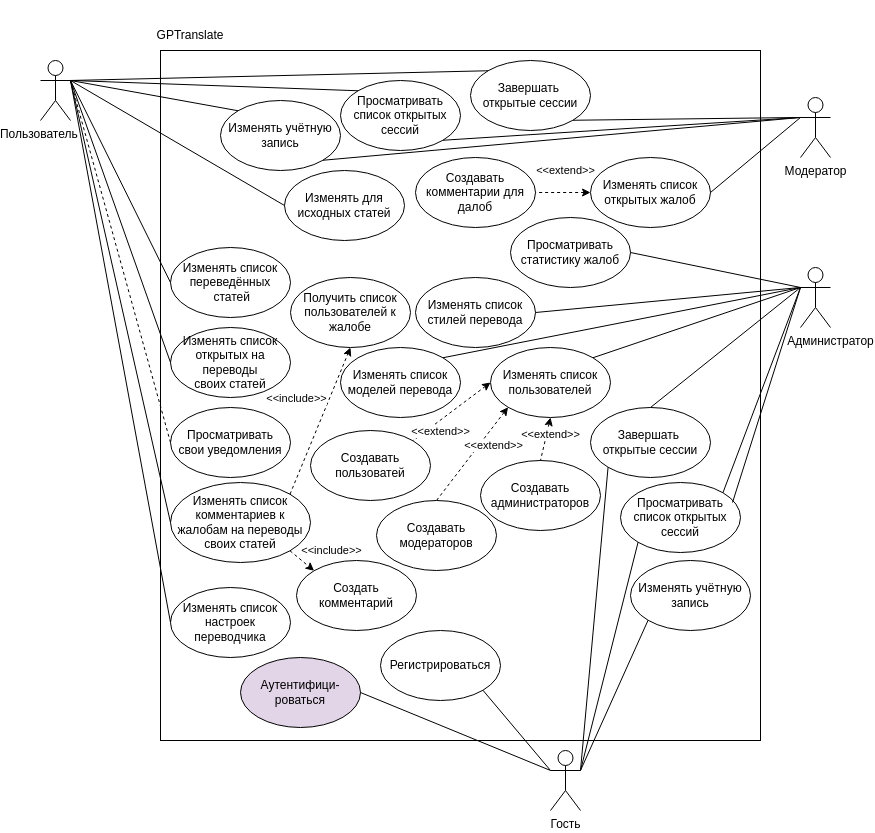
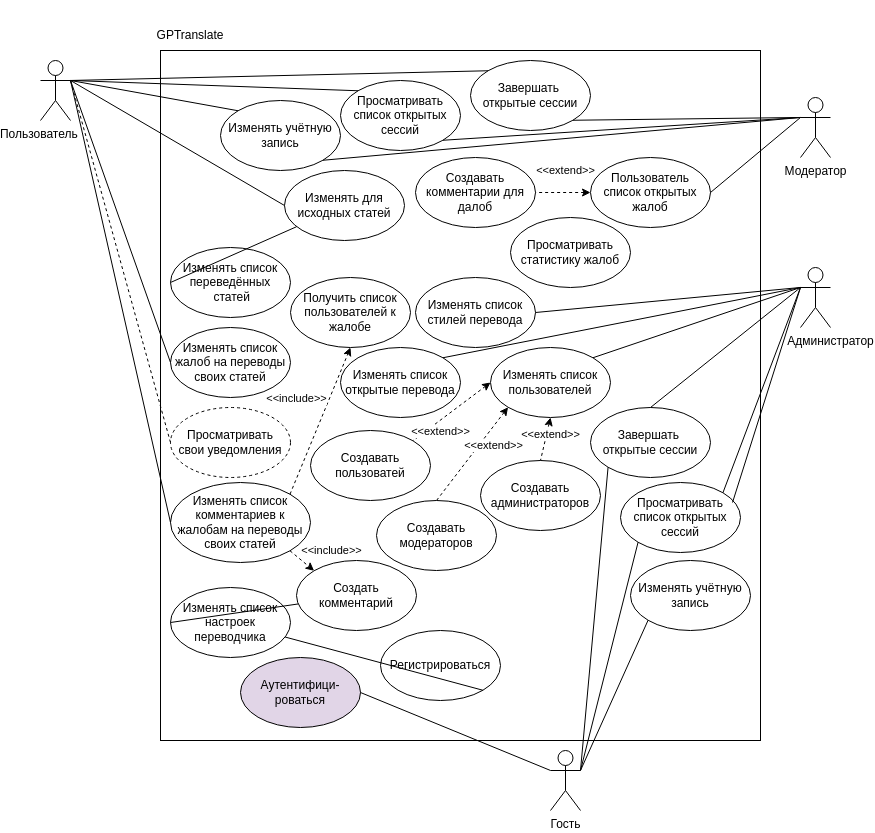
  <mxCell id="0" />
  <mxCell id="1" parent="0" />
  <mxCell id="2" value="" style="rounded=0;whiteSpace=wrap;html=1;" parent="1" vertex="1"><mxGeometry x="140" y="50" width="600" height="690" as="geometry" /></mxCell>
  <mxCell id="3" value="&lt;div&gt;П&lt;span style=&quot;background-color: initial;&quot;&gt;ользователь&amp;nbsp; &amp;nbsp; &amp;nbsp; &amp;nbsp; &amp;nbsp;&amp;nbsp;&lt;/span&gt;&lt;/div&gt;" style="shape=umlActor;verticalLabelPosition=bottom;verticalAlign=top;html=1;outlineConnect=0;" parent="1" vertex="1"><mxGeometry x="20" y="60" width="30" height="60" as="geometry" /></mxCell>
  <mxCell id="4" value="Изменять для исходных статей" style="ellipse;whiteSpace=wrap;html=1;" parent="1" vertex="1"><mxGeometry x="264" y="170" width="120" height="70" as="geometry" /></mxCell>
  <mxCell id="5" value="Изменять список переведённых&lt;div&gt;&amp;nbsp;статей&lt;/div&gt;" style="ellipse;whiteSpace=wrap;html=1;" parent="1" vertex="1"><mxGeometry x="150" y="247" width="120" height="70" as="geometry" /></mxCell>
- <mxCell id="6" value="Изменять список открытых на переводы&lt;div&gt;своих статей&lt;/div&gt;" style="ellipse;whiteSpace=wrap;html=1;" parent="1" vertex="1"><mxGeometry x="150" y="327" width="120" height="70" as="geometry" /></mxCell>
- <mxCell id="7" value="Просматривать&lt;div&gt;свои уведомления&lt;/div&gt;" style="ellipse;whiteSpace=wrap;html=1;" parent="1" vertex="1"><mxGeometry x="150" y="407" width="120" height="70" as="geometry" /></mxCell>
+ <mxCell id="6" value="Изменять список жалоб на переводы&lt;div&gt;своих статей&lt;/div&gt;" style="ellipse;whiteSpace=wrap;html=1;" parent="1" vertex="1"><mxGeometry x="150" y="327" width="120" height="70" as="geometry" /></mxCell>
+ <mxCell id="7" value="Просматривать&lt;div&gt;свои уведомления&lt;/div&gt;" style="ellipse;whiteSpace=wrap;html=1;dashed=1;" parent="1" vertex="1"><mxGeometry x="150" y="407" width="120" height="70" as="geometry" /></mxCell>
  <mxCell id="8" value="Изменять список комментариев к жалобам на переводы своих статей" style="ellipse;whiteSpace=wrap;html=1;" parent="1" vertex="1"><mxGeometry x="150" y="482" width="140" height="80" as="geometry" /></mxCell>
  <mxCell id="9" value="Получить список пользователей к жалобе" style="ellipse;whiteSpace=wrap;html=1;" parent="1" vertex="1"><mxGeometry x="270" y="277" width="120" height="70" as="geometry" /></mxCell>
  <mxCell id="10" value="Создать комментарий" style="ellipse;whiteSpace=wrap;html=1;" parent="1" vertex="1"><mxGeometry x="276" y="560" width="120" height="70" as="geometry" /></mxCell>
  <mxCell id="11" value="Изменять список настроек переводчика" style="ellipse;whiteSpace=wrap;html=1;" parent="1" vertex="1"><mxGeometry x="150" y="587" width="120" height="70" as="geometry" /></mxCell>
  <mxCell id="12" value="&amp;nbsp; &amp;nbsp; &amp;nbsp; &amp;nbsp; &amp;nbsp;Администратор" style="shape=umlActor;verticalLabelPosition=bottom;verticalAlign=top;html=1;outlineConnect=0;" parent="1" vertex="1"><mxGeometry x="780" y="267" width="30" height="60" as="geometry" /></mxCell>
  <mxCell id="13" value="Изменять список стилей перевода" style="ellipse;whiteSpace=wrap;html=1;" parent="1" vertex="1"><mxGeometry x="395" y="277" width="120" height="70" as="geometry" /></mxCell>
- <mxCell id="14" value="Изменять список моделей перевода" style="ellipse;whiteSpace=wrap;html=1;" parent="1" vertex="1"><mxGeometry x="320" y="347" width="120" height="70" as="geometry" /></mxCell>
+ <mxCell id="14" value="Изменять список открытые перевода" style="ellipse;whiteSpace=wrap;html=1;" parent="1" vertex="1"><mxGeometry x="320" y="347" width="120" height="70" as="geometry" /></mxCell>
  <mxCell id="15" value="Изменять список пользователей" style="ellipse;whiteSpace=wrap;html=1;" parent="1" vertex="1"><mxGeometry x="470" y="347" width="120" height="70" as="geometry" /></mxCell>
  <mxCell id="16" value="Просматривать статистику жалоб" style="ellipse;whiteSpace=wrap;html=1;" parent="1" vertex="1"><mxGeometry x="490" y="217" width="120" height="70" as="geometry" /></mxCell>
  <mxCell id="17" value="Создавать пользоватей" style="ellipse;whiteSpace=wrap;html=1;" parent="1" vertex="1"><mxGeometry x="290" y="430" width="120" height="70" as="geometry" /></mxCell>
  <mxCell id="18" value="Создавать модераторов" style="ellipse;whiteSpace=wrap;html=1;" parent="1" vertex="1"><mxGeometry x="356" y="500" width="120" height="70" as="geometry" /></mxCell>
  <mxCell id="19" value="Создавать администраторов" style="ellipse;whiteSpace=wrap;html=1;" parent="1" vertex="1"><mxGeometry x="460" y="460" width="120" height="70" as="geometry" /></mxCell>
  <mxCell id="20" value="Модератор" style="shape=umlActor;verticalLabelPosition=bottom;verticalAlign=top;html=1;outlineConnect=0;" parent="1" vertex="1"><mxGeometry x="780" y="97" width="30" height="60" as="geometry" /></mxCell>
- <mxCell id="21" value="Изменять список открытых жалоб" style="ellipse;whiteSpace=wrap;html=1;" parent="1" vertex="1"><mxGeometry x="570" y="157" width="120" height="70" as="geometry" /></mxCell>
+ <mxCell id="21" value="Пользователь список открытых жалоб" style="ellipse;whiteSpace=wrap;html=1;" parent="1" vertex="1"><mxGeometry x="570" y="157" width="120" height="70" as="geometry" /></mxCell>
  <mxCell id="22" value="Создавать комментарии для далоб" style="ellipse;whiteSpace=wrap;html=1;" parent="1" vertex="1"><mxGeometry x="395" y="157" width="120" height="70" as="geometry" /></mxCell>
  <mxCell id="23" value="Изменять учётную запись" style="ellipse;whiteSpace=wrap;html=1;" parent="1" vertex="1"><mxGeometry x="200" y="100" width="120" height="70" as="geometry" /></mxCell>
  <mxCell id="24" value="Завершать&amp;nbsp;&lt;div&gt;открытые сессии&lt;/div&gt;" style="ellipse;whiteSpace=wrap;html=1;" parent="1" vertex="1"><mxGeometry x="450" y="60" width="120" height="70" as="geometry" /></mxCell>
  <mxCell id="25" value="Просматривать&lt;div&gt;список открытых&lt;/div&gt;&lt;div&gt;сессий&lt;/div&gt;" style="ellipse;whiteSpace=wrap;html=1;" parent="1" vertex="1"><mxGeometry x="320" y="80" width="120" height="70" as="geometry" /></mxCell>
  <mxCell id="26" value="Гость" style="shape=umlActor;verticalLabelPosition=bottom;verticalAlign=top;html=1;outlineConnect=0;" parent="1" vertex="1"><mxGeometry x="530" y="750" width="30" height="60" as="geometry" /></mxCell>
  <mxCell id="27" value="Регистрироваться" style="ellipse;whiteSpace=wrap;html=1;" parent="1" vertex="1"><mxGeometry x="360" y="630" width="120" height="70" as="geometry" /></mxCell>
  <mxCell id="28" style="rounded=0;orthogonalLoop=1;jettySize=auto;html=1;exitX=0;exitY=0.5;exitDx=0;exitDy=0;entryX=1;entryY=0.5;entryDx=0;entryDy=0;dashed=1;startArrow=classic;startFill=1;endArrow=none;endFill=0;" parent="1" source="21" target="22" edge="1"><mxGeometry relative="1" as="geometry"><mxPoint x="520" y="-83" as="sourcePoint" /><mxPoint x="400" y="-123" as="targetPoint" /></mxGeometry></mxCell>
  <mxCell id="29" value="&amp;lt;&amp;lt;extend&amp;gt;&amp;gt;" style="edgeLabel;html=1;align=center;verticalAlign=middle;resizable=0;points=[];" parent="28" vertex="1" connectable="0"><mxGeometry x="-0.162" y="1" relative="1" as="geometry"><mxPoint x="-3" y="-24" as="offset" /></mxGeometry></mxCell>
  <mxCell id="30" style="rounded=0;orthogonalLoop=1;jettySize=auto;html=1;exitX=0;exitY=0.5;exitDx=0;exitDy=0;entryX=1;entryY=0;entryDx=0;entryDy=0;dashed=1;startArrow=classic;startFill=1;endArrow=none;endFill=0;" parent="1" source="15" target="17" edge="1"><mxGeometry relative="1" as="geometry"><mxPoint x="580" y="202" as="sourcePoint" /><mxPoint x="525" y="202" as="targetPoint" /></mxGeometry></mxCell>
  <mxCell id="31" value="&amp;lt;&amp;lt;extend&amp;gt;&amp;gt;" style="edgeLabel;html=1;align=center;verticalAlign=middle;resizable=0;points=[];" parent="30" vertex="1" connectable="0"><mxGeometry x="-0.162" y="1" relative="1" as="geometry"><mxPoint x="-18" y="23" as="offset" /></mxGeometry></mxCell>
  <mxCell id="32" style="rounded=0;orthogonalLoop=1;jettySize=auto;html=1;exitX=0;exitY=1;exitDx=0;exitDy=0;entryX=0.5;entryY=0;entryDx=0;entryDy=0;dashed=1;startArrow=classic;startFill=1;endArrow=none;endFill=0;" parent="1" source="15" target="18" edge="1"><mxGeometry relative="1" as="geometry"><mxPoint x="580" y="492" as="sourcePoint" /><mxPoint x="530" y="492" as="targetPoint" /></mxGeometry></mxCell>
  <mxCell id="33" value="&amp;lt;&amp;lt;extend&amp;gt;&amp;gt;" style="edgeLabel;html=1;align=center;verticalAlign=middle;resizable=0;points=[];" parent="32" vertex="1" connectable="0"><mxGeometry x="-0.162" y="1" relative="1" as="geometry"><mxPoint x="14" y="-2" as="offset" /></mxGeometry></mxCell>
  <mxCell id="34" style="rounded=0;orthogonalLoop=1;jettySize=auto;html=1;exitX=0.5;exitY=1;exitDx=0;exitDy=0;entryX=0.5;entryY=0;entryDx=0;entryDy=0;dashed=1;startArrow=classic;startFill=1;endArrow=none;endFill=0;" parent="1" source="15" target="19" edge="1"><mxGeometry relative="1" as="geometry"><mxPoint x="598" y="517" as="sourcePoint" /><mxPoint x="532" y="557" as="targetPoint" /></mxGeometry></mxCell>
  <mxCell id="35" value="&amp;lt;&amp;lt;extend&amp;gt;&amp;gt;" style="edgeLabel;html=1;align=center;verticalAlign=middle;resizable=0;points=[];" parent="34" vertex="1" connectable="0"><mxGeometry x="-0.162" y="1" relative="1" as="geometry"><mxPoint x="3" y="-1" as="offset" /></mxGeometry></mxCell>
- <mxCell id="36" style="rounded=0;orthogonalLoop=1;jettySize=auto;html=1;exitX=0;exitY=0.333;exitDx=0;exitDy=0;exitPerimeter=0;entryX=1;entryY=0.5;entryDx=0;entryDy=0;startArrow=none;startFill=0;endArrow=none;endFill=0;" parent="1" source="12" target="16" edge="1"><mxGeometry relative="1" as="geometry"><mxPoint x="160" y="17" as="sourcePoint" /><mxPoint x="170" y="-83" as="targetPoint" /></mxGeometry></mxCell>
  <mxCell id="37" style="rounded=0;orthogonalLoop=1;jettySize=auto;html=1;exitX=0;exitY=0.333;exitDx=0;exitDy=0;exitPerimeter=0;entryX=1;entryY=0.5;entryDx=0;entryDy=0;startArrow=none;startFill=0;endArrow=none;endFill=0;" parent="1" source="12" target="13" edge="1"><mxGeometry relative="1" as="geometry"><mxPoint x="790" y="297" as="sourcePoint" /><mxPoint x="620" y="262" as="targetPoint" /></mxGeometry></mxCell>
  <mxCell id="38" style="rounded=0;orthogonalLoop=1;jettySize=auto;html=1;exitX=0;exitY=0.333;exitDx=0;exitDy=0;exitPerimeter=0;entryX=1;entryY=0;entryDx=0;entryDy=0;startArrow=none;startFill=0;endArrow=none;endFill=0;" parent="1" source="12" target="14" edge="1"><mxGeometry relative="1" as="geometry"><mxPoint x="790" y="297" as="sourcePoint" /><mxPoint x="525" y="322" as="targetPoint" /></mxGeometry></mxCell>
  <mxCell id="39" style="rounded=0;orthogonalLoop=1;jettySize=auto;html=1;exitX=0;exitY=0.5;exitDx=0;exitDy=0;entryX=1;entryY=0.333;entryDx=0;entryDy=0;startArrow=none;startFill=0;endArrow=none;endFill=0;entryPerimeter=0;" parent="1" source="4" target="3" edge="1"><mxGeometry relative="1" as="geometry"><mxPoint x="790" y="297" as="sourcePoint" /><mxPoint x="620" y="262" as="targetPoint" /></mxGeometry></mxCell>
- <mxCell id="40" style="rounded=0;orthogonalLoop=1;jettySize=auto;html=1;exitX=0;exitY=0.5;exitDx=0;exitDy=0;entryX=1;entryY=0.333;entryDx=0;entryDy=0;startArrow=none;startFill=0;endArrow=none;endFill=0;entryPerimeter=0;" parent="1" source="5" target="3" edge="1"><mxGeometry relative="1" as="geometry"><mxPoint x="160" y="202" as="sourcePoint" /><mxPoint x="40" y="337" as="targetPoint" /></mxGeometry></mxCell>
+ <mxCell id="40" style="rounded=0;orthogonalLoop=1;jettySize=auto;html=1;exitX=0;exitY=0.5;exitDx=0;exitDy=0;startArrow=none;startFill=0;endArrow=none;endFill=0;" parent="1" source="5" target="4" edge="1"><mxGeometry relative="1" as="geometry"><mxPoint x="160" y="202" as="sourcePoint" /><mxPoint x="40" y="337" as="targetPoint" /></mxGeometry></mxCell>
  <mxCell id="41" style="rounded=0;orthogonalLoop=1;jettySize=auto;html=1;exitX=0;exitY=0.5;exitDx=0;exitDy=0;entryX=1;entryY=0.333;entryDx=0;entryDy=0;startArrow=none;startFill=0;endArrow=none;endFill=0;entryPerimeter=0;" parent="1" source="6" target="3" edge="1"><mxGeometry relative="1" as="geometry"><mxPoint x="160" y="292" as="sourcePoint" /><mxPoint x="40" y="337" as="targetPoint" /></mxGeometry></mxCell>
  <mxCell id="42" style="rounded=0;orthogonalLoop=1;jettySize=auto;html=1;exitX=0;exitY=0.5;exitDx=0;exitDy=0;entryX=1;entryY=0.333;entryDx=0;entryDy=0;startArrow=none;startFill=0;endArrow=none;endFill=0;entryPerimeter=0;dashed=1;" parent="1" source="7" target="3" edge="1"><mxGeometry relative="1" as="geometry"><mxPoint x="160" y="372" as="sourcePoint" /><mxPoint x="40" y="337" as="targetPoint" /></mxGeometry></mxCell>
  <mxCell id="43" style="rounded=0;orthogonalLoop=1;jettySize=auto;html=1;exitX=0;exitY=0.5;exitDx=0;exitDy=0;entryX=1;entryY=0.333;entryDx=0;entryDy=0;startArrow=none;startFill=0;endArrow=none;endFill=0;entryPerimeter=0;" parent="1" source="8" target="3" edge="1"><mxGeometry relative="1" as="geometry"><mxPoint x="160" y="452" as="sourcePoint" /><mxPoint x="40" y="337" as="targetPoint" /></mxGeometry></mxCell>
- <mxCell id="44" style="rounded=0;orthogonalLoop=1;jettySize=auto;html=1;exitX=0;exitY=0.5;exitDx=0;exitDy=0;entryX=1;entryY=0.333;entryDx=0;entryDy=0;startArrow=none;startFill=0;endArrow=none;endFill=0;entryPerimeter=0;" parent="1" source="11" target="3" edge="1"><mxGeometry relative="1" as="geometry"><mxPoint x="160" y="532" as="sourcePoint" /><mxPoint x="40" y="337" as="targetPoint" /></mxGeometry></mxCell>
+ <mxCell id="44" style="rounded=0;orthogonalLoop=1;jettySize=auto;html=1;exitX=0;exitY=0.5;exitDx=0;exitDy=0;startArrow=none;startFill=0;endArrow=none;endFill=0;" parent="1" source="11" target="10" edge="1"><mxGeometry relative="1" as="geometry"><mxPoint x="160" y="532" as="sourcePoint" /><mxPoint x="40" y="337" as="targetPoint" /></mxGeometry></mxCell>
  <mxCell id="45" style="rounded=0;orthogonalLoop=1;jettySize=auto;html=1;exitX=1;exitY=1;exitDx=0;exitDy=0;entryX=0;entryY=0;entryDx=0;entryDy=0;dashed=1;" parent="1" source="8" target="10" edge="1"><mxGeometry relative="1" as="geometry"><mxPoint x="598" y="397" as="sourcePoint" /><mxPoint x="530" y="497" as="targetPoint" /></mxGeometry></mxCell>
  <mxCell id="46" value="&amp;lt;&amp;lt;include&amp;gt;&amp;gt;" style="edgeLabel;html=1;align=center;verticalAlign=middle;resizable=0;points=[];" parent="45" vertex="1" connectable="0"><mxGeometry x="-0.162" y="1" relative="1" as="geometry"><mxPoint x="30" y="-8" as="offset" /></mxGeometry></mxCell>
  <mxCell id="47" style="rounded=0;orthogonalLoop=1;jettySize=auto;html=1;exitX=1;exitY=0;exitDx=0;exitDy=0;entryX=0.5;entryY=1;entryDx=0;entryDy=0;dashed=1;" parent="1" source="8" target="9" edge="1"><mxGeometry relative="1" as="geometry"><mxPoint x="279" y="560" as="sourcePoint" /><mxPoint x="334" y="542" as="targetPoint" /></mxGeometry></mxCell>
  <mxCell id="48" value="&amp;lt;&amp;lt;include&amp;gt;&amp;gt;" style="edgeLabel;html=1;align=center;verticalAlign=middle;resizable=0;points=[];" parent="47" vertex="1" connectable="0"><mxGeometry x="-0.162" y="1" relative="1" as="geometry"><mxPoint x="-18" y="-35" as="offset" /></mxGeometry></mxCell>
- <mxCell id="49" style="rounded=0;orthogonalLoop=1;jettySize=auto;html=1;exitX=1;exitY=1;exitDx=0;exitDy=0;entryX=0;entryY=0.333;entryDx=0;entryDy=0;startArrow=none;startFill=0;endArrow=none;endFill=0;entryPerimeter=0;" parent="1" source="27" target="26" edge="1"><mxGeometry relative="1" as="geometry"><mxPoint x="598" y="697" as="sourcePoint" /><mxPoint x="525" y="767" as="targetPoint" /></mxGeometry></mxCell>
+ <mxCell id="49" style="rounded=0;orthogonalLoop=1;jettySize=auto;html=1;exitX=1;exitY=1;exitDx=0;exitDy=0;startArrow=none;startFill=0;endArrow=none;endFill=0;" parent="1" source="27" target="11" edge="1"><mxGeometry relative="1" as="geometry"><mxPoint x="598" y="697" as="sourcePoint" /><mxPoint x="525" y="767" as="targetPoint" /></mxGeometry></mxCell>
  <mxCell id="50" value="GPTranslate" style="text;html=1;align=center;verticalAlign=middle;whiteSpace=wrap;rounded=0;" parent="1" vertex="1"><mxGeometry x="140" y="20" width="60" height="30" as="geometry" /></mxCell>
  <mxCell id="51" style="rounded=0;orthogonalLoop=1;jettySize=auto;html=1;exitX=0;exitY=0.333;exitDx=0;exitDy=0;exitPerimeter=0;entryX=1;entryY=0.5;entryDx=0;entryDy=0;startArrow=none;startFill=0;endArrow=none;endFill=0;" parent="1" source="20" target="21" edge="1"><mxGeometry relative="1" as="geometry"><mxPoint x="790" y="297" as="sourcePoint" /><mxPoint x="620" y="262" as="targetPoint" /></mxGeometry></mxCell>
  <mxCell id="52" style="rounded=0;orthogonalLoop=1;jettySize=auto;html=1;exitX=0;exitY=0.333;exitDx=0;exitDy=0;exitPerimeter=0;entryX=1;entryY=0;entryDx=0;entryDy=0;startArrow=none;startFill=0;endArrow=none;endFill=0;" parent="1" source="12" target="15" edge="1"><mxGeometry relative="1" as="geometry"><mxPoint x="790" y="297" as="sourcePoint" /><mxPoint x="453" y="367" as="targetPoint" /></mxGeometry></mxCell>
  <mxCell id="53" value="Аутентифици-&lt;div&gt;роваться&lt;/div&gt;" style="ellipse;whiteSpace=wrap;html=1;fillColor=#e1d5e7;" parent="1" vertex="1"><mxGeometry x="220" y="657" width="120" height="70" as="geometry" /></mxCell>
  <mxCell id="54" style="rounded=0;orthogonalLoop=1;jettySize=auto;html=1;exitX=1;exitY=0.5;exitDx=0;exitDy=0;entryX=0;entryY=0.333;entryDx=0;entryDy=0;startArrow=none;startFill=0;endArrow=none;endFill=0;entryPerimeter=0;" parent="1" source="53" target="26" edge="1"><mxGeometry relative="1" as="geometry"><mxPoint x="700" y="587" as="sourcePoint" /><mxPoint x="790" y="572" as="targetPoint" /></mxGeometry></mxCell>
  <mxCell id="55" style="rounded=0;orthogonalLoop=1;jettySize=auto;html=1;exitX=0;exitY=0.333;exitDx=0;exitDy=0;exitPerimeter=0;entryX=1;entryY=1;entryDx=0;entryDy=0;startArrow=none;startFill=0;endArrow=none;endFill=0;" parent="1" source="20" target="23" edge="1"><mxGeometry relative="1" as="geometry"><mxPoint x="790" y="127" as="sourcePoint" /><mxPoint x="700" y="202" as="targetPoint" /></mxGeometry></mxCell>
  <mxCell id="56" style="rounded=0;orthogonalLoop=1;jettySize=auto;html=1;exitX=0;exitY=0.333;exitDx=0;exitDy=0;exitPerimeter=0;entryX=1;entryY=1;entryDx=0;entryDy=0;startArrow=none;startFill=0;endArrow=none;endFill=0;" parent="1" source="20" target="24" edge="1"><mxGeometry relative="1" as="geometry"><mxPoint x="790" y="127" as="sourcePoint" /><mxPoint x="313" y="170" as="targetPoint" /></mxGeometry></mxCell>
  <mxCell id="57" style="rounded=0;orthogonalLoop=1;jettySize=auto;html=1;exitX=0;exitY=0.333;exitDx=0;exitDy=0;exitPerimeter=0;entryX=1;entryY=1;entryDx=0;entryDy=0;startArrow=none;startFill=0;endArrow=none;endFill=0;" parent="1" source="20" target="25" edge="1"><mxGeometry relative="1" as="geometry"><mxPoint x="790" y="127" as="sourcePoint" /><mxPoint x="323" y="180" as="targetPoint" /></mxGeometry></mxCell>
  <mxCell id="58" style="rounded=0;orthogonalLoop=1;jettySize=auto;html=1;exitX=0;exitY=0;exitDx=0;exitDy=0;entryX=1;entryY=0.333;entryDx=0;entryDy=0;startArrow=none;startFill=0;endArrow=none;endFill=0;entryPerimeter=0;" parent="1" source="23" target="3" edge="1"><mxGeometry relative="1" as="geometry"><mxPoint x="790" y="127" as="sourcePoint" /><mxPoint x="563" y="87" as="targetPoint" /></mxGeometry></mxCell>
  <mxCell id="59" style="rounded=0;orthogonalLoop=1;jettySize=auto;html=1;exitX=0;exitY=0;exitDx=0;exitDy=0;entryX=1;entryY=0.333;entryDx=0;entryDy=0;startArrow=none;startFill=0;endArrow=none;endFill=0;entryPerimeter=0;" parent="1" source="25" target="3" edge="1"><mxGeometry relative="1" as="geometry"><mxPoint x="227" y="120" as="sourcePoint" /><mxPoint x="60" y="90" as="targetPoint" /></mxGeometry></mxCell>
  <mxCell id="60" style="rounded=0;orthogonalLoop=1;jettySize=auto;html=1;exitX=0;exitY=0;exitDx=0;exitDy=0;entryX=1;entryY=0.333;entryDx=0;entryDy=0;startArrow=none;startFill=0;endArrow=none;endFill=0;entryPerimeter=0;" parent="1" source="24" target="3" edge="1"><mxGeometry relative="1" as="geometry"><mxPoint x="357" y="75" as="sourcePoint" /><mxPoint x="60" y="90" as="targetPoint" /></mxGeometry></mxCell>
  <mxCell id="61" value="Завершать&amp;nbsp;&lt;div&gt;открытые сессии&lt;/div&gt;" style="ellipse;whiteSpace=wrap;html=1;" parent="1" vertex="1"><mxGeometry x="570" y="407" width="120" height="70" as="geometry" /></mxCell>
  <mxCell id="62" value="Просматривать&lt;div&gt;список открытых&lt;/div&gt;&lt;div&gt;сессий&lt;/div&gt;" style="ellipse;whiteSpace=wrap;html=1;" parent="1" vertex="1"><mxGeometry x="600" y="482" width="120" height="70" as="geometry" /></mxCell>
  <mxCell id="63" value="Изменять учётную запись" style="ellipse;whiteSpace=wrap;html=1;" parent="1" vertex="1"><mxGeometry x="610" y="560" width="120" height="70" as="geometry" /></mxCell>
  <mxCell id="64" style="rounded=0;orthogonalLoop=1;jettySize=auto;html=1;exitX=0;exitY=1;exitDx=0;exitDy=0;entryX=1;entryY=0.333;entryDx=0;entryDy=0;startArrow=none;startFill=0;endArrow=none;endFill=0;entryPerimeter=0;" parent="1" source="61" target="26" edge="1"><mxGeometry relative="1" as="geometry"><mxPoint x="490" y="675" as="sourcePoint" /><mxPoint x="540" y="780" as="targetPoint" /></mxGeometry></mxCell>
  <mxCell id="65" style="rounded=0;orthogonalLoop=1;jettySize=auto;html=1;exitX=0;exitY=1;exitDx=0;exitDy=0;entryX=1;entryY=0.333;entryDx=0;entryDy=0;startArrow=none;startFill=0;endArrow=none;endFill=0;entryPerimeter=0;" parent="1" source="62" target="26" edge="1"><mxGeometry relative="1" as="geometry"><mxPoint x="598" y="477" as="sourcePoint" /><mxPoint x="570" y="780" as="targetPoint" /></mxGeometry></mxCell>
  <mxCell id="66" style="rounded=0;orthogonalLoop=1;jettySize=auto;html=1;exitX=0;exitY=1;exitDx=0;exitDy=0;entryX=1;entryY=0.333;entryDx=0;entryDy=0;startArrow=none;startFill=0;endArrow=none;endFill=0;entryPerimeter=0;" parent="1" source="63" target="26" edge="1"><mxGeometry relative="1" as="geometry"><mxPoint x="628" y="552" as="sourcePoint" /><mxPoint x="570" y="780" as="targetPoint" /></mxGeometry></mxCell>
  <mxCell id="67" style="rounded=0;orthogonalLoop=1;jettySize=auto;html=1;exitX=0;exitY=0.333;exitDx=0;exitDy=0;exitPerimeter=0;entryX=0.5;entryY=0;entryDx=0;entryDy=0;startArrow=none;startFill=0;endArrow=none;endFill=0;" edge="1" parent="1" source="12" target="61"><mxGeometry relative="1" as="geometry"><mxPoint x="790" y="297" as="sourcePoint" /><mxPoint x="582" y="367" as="targetPoint" /></mxGeometry></mxCell>
  <mxCell id="68" style="rounded=0;orthogonalLoop=1;jettySize=auto;html=1;exitX=0;exitY=0.333;exitDx=0;exitDy=0;exitPerimeter=0;entryX=1;entryY=0;entryDx=0;entryDy=0;startArrow=none;startFill=0;endArrow=none;endFill=0;" edge="1" parent="1" source="12" target="62"><mxGeometry relative="1" as="geometry"><mxPoint x="790" y="297" as="sourcePoint" /><mxPoint x="640" y="417" as="targetPoint" /></mxGeometry></mxCell>
  <mxCell id="69" style="rounded=0;orthogonalLoop=1;jettySize=auto;html=1;exitX=0;exitY=0.333;exitDx=0;exitDy=0;exitPerimeter=0;entryX=1;entryY=0;entryDx=0;entryDy=0;startArrow=none;startFill=0;endArrow=none;endFill=0;" edge="1" parent="1" source="12"><mxGeometry relative="1" as="geometry"><mxPoint x="790" y="297" as="sourcePoint" /><mxPoint x="712" y="502" as="targetPoint" /></mxGeometry></mxCell>
